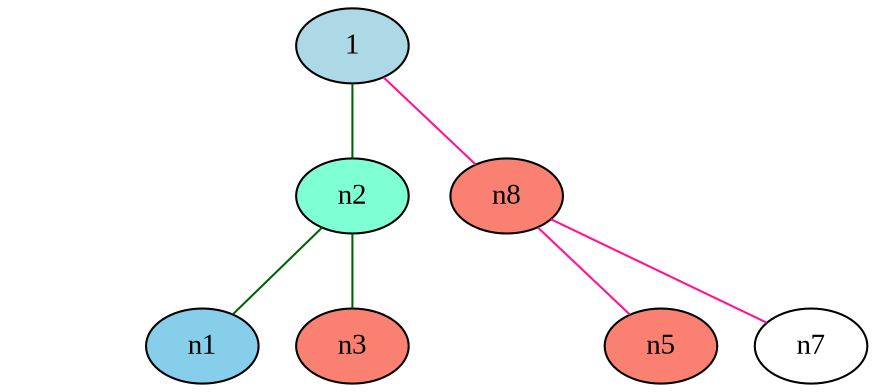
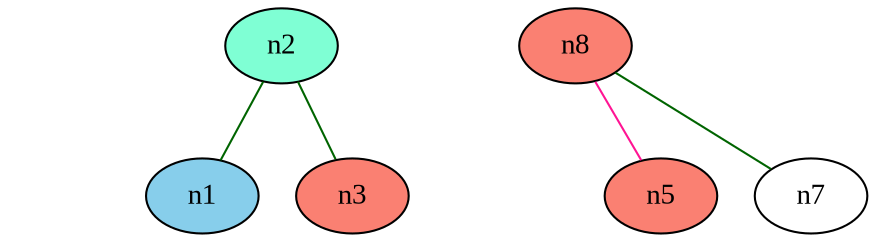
  graph {
    fontname="Liberation Serif"
    ordering=out
    node [fontname="Liberation Serif" style=filled]
    edge [fontname="Liberation Serif" style=invis]
    xb [style=invis width=.1]
    n2 [fillcolor=aquamarine]
    n6 [fillcolor=salmon label=n8]
    xxb [style=invis width=.1]
    n1 [fillcolor=skyblue]
    n3 [fillcolor=salmon]
    xxxb [style=invis width=.1]
    n5 [fillcolor=salmon]
    n7 [fillcolor=white]
-   n4 [color=black fillcolor=lightblue label=1]
    subgraph sub_1 {
      rank=same
      xb
      n2
      n6
    }
    subgraph sub_2 {
      rank=same
      xxb
      n1
      n3
    }
    subgraph sub_3 {
      rank=same
      xxxb
      n5
      n7
    }
    xb -- n6
    n2 -- xb
    n2 -- xxb
    n2 -- n1 [color=darkgreen style=""]
    n2 -- n3 [color=darkgreen style=""]
    n6 -- xxxb
    n6 -- n5 [color=deeppink style=""]
-   n6 -- n7 [color=deeppink style=""]
+   n6 -- n7 [color=darkgreen style=""]
    xxb -- n3
    n1 -- xxb
    xxxb -- n7
    n5 -- xxxb
-   n4 -- xb
-   n4 -- n2 [color=darkgreen style=""]
-   n4 -- n6 [color=deeppink style=""]
  }
